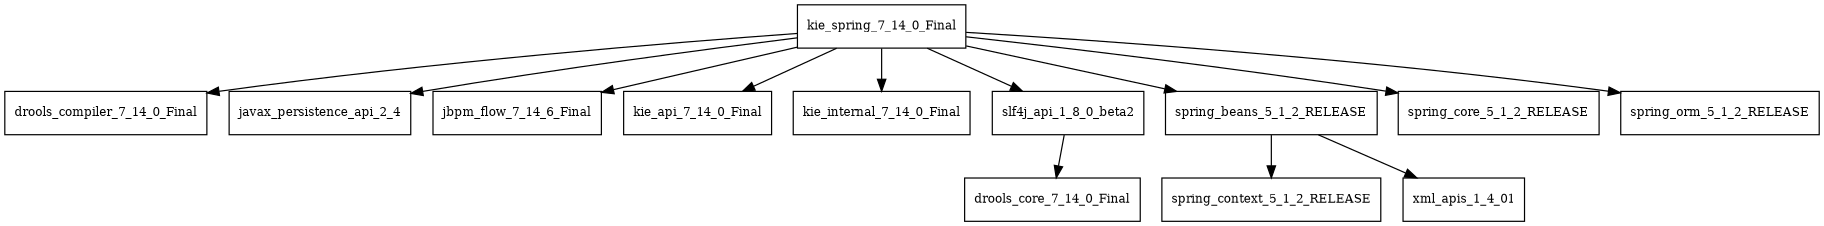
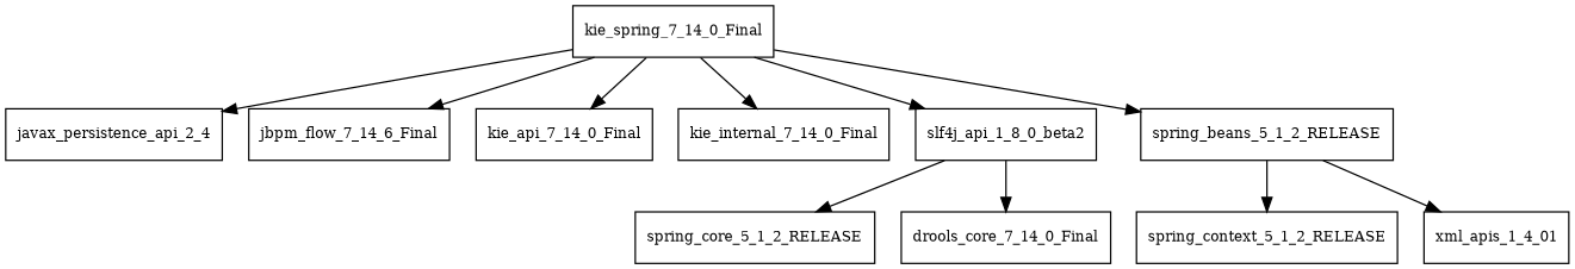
  digraph {
    fontname="DejaVu Serif"
    node [fontname="DejaVu Serif" fontsize=10.0 shape=box]
    edge [fontname="DejaVu Serif"]
    kie_spring_7_14_0_Final
-   drools_compiler_7_14_0_Final
    n3 [label=javax_persistence_api_2_4]
    n4 [label=jbpm_flow_7_14_6_Final]
    kie_api_7_14_0_Final
    kie_internal_7_14_0_Final
    slf4j_api_1_8_0_beta2
    spring_beans_5_1_2_RELEASE
    spring_core_5_1_2_RELEASE
-   spring_orm_5_1_2_RELEASE
    drools_core_7_14_0_Final
    spring_context_5_1_2_RELEASE
    xml_apis_1_4_01
-   kie_spring_7_14_0_Final -> drools_compiler_7_14_0_Final
    kie_spring_7_14_0_Final -> n3
    kie_spring_7_14_0_Final -> n4
    kie_spring_7_14_0_Final -> kie_api_7_14_0_Final
    kie_spring_7_14_0_Final -> kie_internal_7_14_0_Final
    kie_spring_7_14_0_Final -> slf4j_api_1_8_0_beta2
    kie_spring_7_14_0_Final -> spring_beans_5_1_2_RELEASE
-   kie_spring_7_14_0_Final -> spring_core_5_1_2_RELEASE
-   kie_spring_7_14_0_Final -> spring_orm_5_1_2_RELEASE
+   slf4j_api_1_8_0_beta2 -> spring_core_5_1_2_RELEASE
    slf4j_api_1_8_0_beta2 -> drools_core_7_14_0_Final
    spring_beans_5_1_2_RELEASE -> spring_context_5_1_2_RELEASE
    spring_beans_5_1_2_RELEASE -> xml_apis_1_4_01
  }
